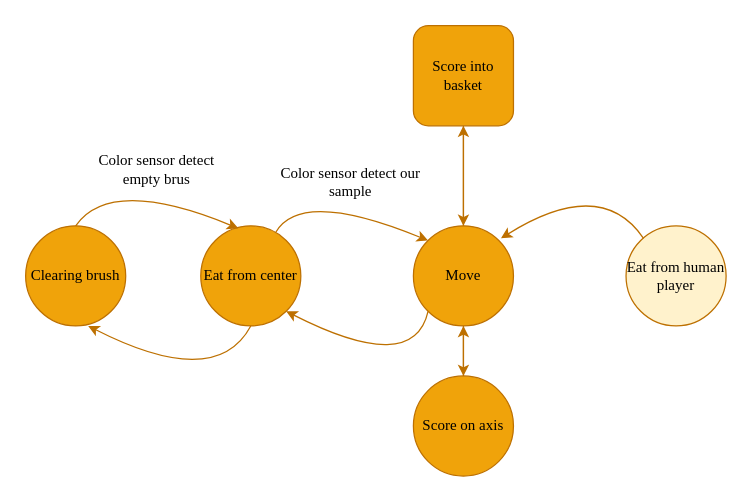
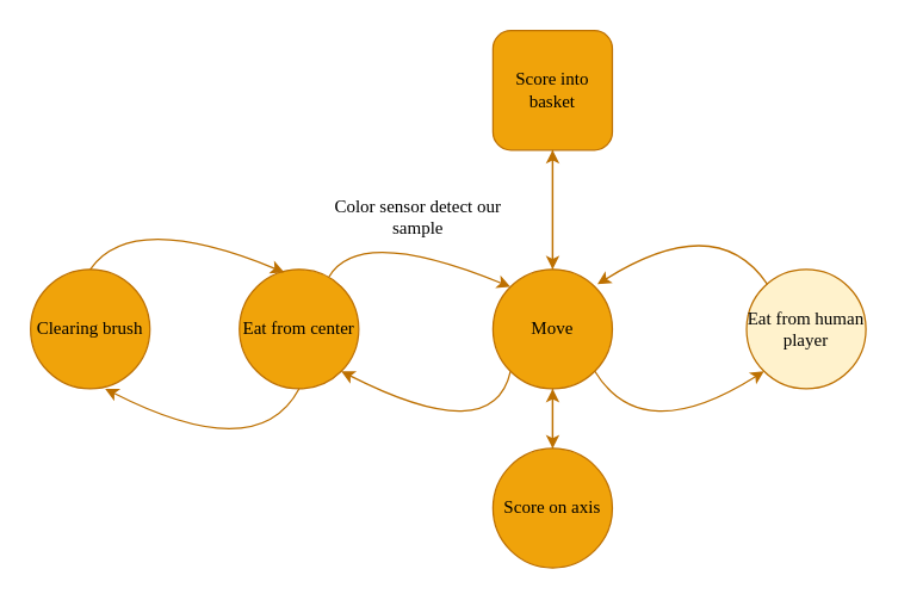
  <mxCell id="0" />
  <mxCell id="1" parent="0" />
  <mxCell id="2" value="Eat from center" style="ellipse;whiteSpace=wrap;html=1;aspect=fixed;fillColor=#f0a30a;strokeColor=#BD7000;fontColor=#000000;fontFamily=Comic Sans MS;" vertex="1" parent="1"><mxGeometry x="160" y="180" width="80" height="80" as="geometry" /></mxCell>
  <mxCell id="3" style="edgeStyle=orthogonalEdgeStyle;rounded=0;orthogonalLoop=1;jettySize=auto;html=1;entryX=0.5;entryY=0;entryDx=0;entryDy=0;fillColor=#f0a30a;strokeColor=#BD7000;fontFamily=Comic Sans MS;" edge="1" parent="1" source="4" target="10"><mxGeometry relative="1" as="geometry" /></mxCell>
  <mxCell id="4" value="Score into basket" style="whiteSpace=wrap;html=1;aspect=fixed;fillColor=#f0a30a;strokeColor=#BD7000;fontColor=#000000;fontFamily=Comic Sans MS;rounded=1;" vertex="1" parent="1"><mxGeometry x="330" y="20" width="80" height="80" as="geometry" /></mxCell>
  <mxCell id="5" value="Eat from human player" style="ellipse;whiteSpace=wrap;html=1;aspect=fixed;fillColor=#fff2cc;strokeColor=#BD7000;fontColor=#000000;fontFamily=Comic Sans MS;" vertex="1" parent="1"><mxGeometry x="500" y="180" width="80" height="80" as="geometry" /></mxCell>
  <mxCell id="6" style="edgeStyle=orthogonalEdgeStyle;rounded=0;orthogonalLoop=1;jettySize=auto;html=1;fillColor=#f0a30a;strokeColor=#BD7000;fontFamily=Comic Sans MS;" edge="1" parent="1" source="7" target="10"><mxGeometry relative="1" as="geometry" /></mxCell>
  <mxCell id="7" value="Score on axis" style="ellipse;whiteSpace=wrap;html=1;aspect=fixed;fillColor=#f0a30a;strokeColor=#BD7000;fontColor=#000000;fontFamily=Comic Sans MS;" vertex="1" parent="1"><mxGeometry x="330" y="300" width="80" height="80" as="geometry" /></mxCell>
  <mxCell id="8" style="edgeStyle=orthogonalEdgeStyle;rounded=0;orthogonalLoop=1;jettySize=auto;html=1;fillColor=#f0a30a;strokeColor=#BD7000;fontFamily=Comic Sans MS;" edge="1" parent="1" source="10" target="4"><mxGeometry relative="1" as="geometry" /></mxCell>
  <mxCell id="9" style="edgeStyle=orthogonalEdgeStyle;rounded=0;orthogonalLoop=1;jettySize=auto;html=1;entryX=0.5;entryY=0;entryDx=0;entryDy=0;fillColor=#f0a30a;strokeColor=#BD7000;fontFamily=Comic Sans MS;" edge="1" parent="1" source="10" target="7"><mxGeometry relative="1" as="geometry" /></mxCell>
  <mxCell id="10" value="Move" style="ellipse;whiteSpace=wrap;html=1;aspect=fixed;fillColor=#f0a30a;strokeColor=#BD7000;fontColor=#000000;fontFamily=Comic Sans MS;" vertex="1" parent="1"><mxGeometry x="330" y="180" width="80" height="80" as="geometry" /></mxCell>
  <mxCell id="11" value="" style="curved=1;endArrow=classic;html=1;rounded=0;entryX=0;entryY=0;entryDx=0;entryDy=0;fillColor=#f0a30a;strokeColor=#BD7000;fontFamily=Comic Sans MS;" edge="1" parent="1" source="2" target="10"><mxGeometry width="50" height="50" relative="1" as="geometry"><mxPoint x="240" y="220" as="sourcePoint" /><mxPoint x="290" y="170" as="targetPoint" /><Array as="points"><mxPoint x="240" y="150" /></Array></mxGeometry></mxCell>
  <mxCell id="12" value="" style="curved=1;endArrow=classic;html=1;rounded=0;entryX=1;entryY=1;entryDx=0;entryDy=0;exitX=0;exitY=1;exitDx=0;exitDy=0;fillColor=#f0a30a;strokeColor=#BD7000;fontFamily=Comic Sans MS;" edge="1" parent="1" source="10" target="2"><mxGeometry width="50" height="50" relative="1" as="geometry"><mxPoint x="280" y="300" as="sourcePoint" /><mxPoint x="330" y="250" as="targetPoint" /><Array as="points"><mxPoint x="330" y="300" /></Array></mxGeometry></mxCell>
  <mxCell id="13" value="" style="curved=1;endArrow=classic;html=1;rounded=0;entryX=1;entryY=1;entryDx=0;entryDy=0;exitX=0;exitY=1;exitDx=0;exitDy=0;fillColor=#f0a30a;strokeColor=#BD7000;fontFamily=Comic Sans MS;" edge="1" parent="1"><mxGeometry width="50" height="50" relative="1" as="geometry"><mxPoint x="514" y="190" as="sourcePoint" /><mxPoint x="400" y="190" as="targetPoint" /><Array as="points"><mxPoint x="480" y="140" /></Array></mxGeometry></mxCell>
+ <mxCell id="14" value="" style="curved=1;endArrow=classic;html=1;rounded=0;entryX=0;entryY=1;entryDx=0;entryDy=0;exitX=1;exitY=1;exitDx=0;exitDy=0;fillColor=#f0a30a;strokeColor=#BD7000;fontFamily=Comic Sans MS;" edge="1" parent="1" source="10" target="5"><mxGeometry width="50" height="50" relative="1" as="geometry"><mxPoint x="390" y="295" as="sourcePoint" /><mxPoint x="512" y="302" as="targetPoint" /><Array as="points"><mxPoint x="430" y="300" /></Array></mxGeometry></mxCell>
  <mxCell id="15" value="Color sensor detect our sample" style="text;html=1;align=center;verticalAlign=middle;whiteSpace=wrap;rounded=0;fontFamily=Comic Sans MS;" vertex="1" parent="1"><mxGeometry x="220" y="130" width="120" height="30" as="geometry" /></mxCell>
  <mxCell id="16" value="Clearing brush" style="ellipse;whiteSpace=wrap;html=1;aspect=fixed;fillColor=#f0a30a;strokeColor=#BD7000;fontColor=#000000;fontFamily=Comic Sans MS;" vertex="1" parent="1"><mxGeometry x="20" y="180" width="80" height="80" as="geometry" /></mxCell>
  <mxCell id="17" value="" style="curved=1;endArrow=classic;html=1;rounded=0;entryX=1;entryY=1;entryDx=0;entryDy=0;exitX=0.5;exitY=1;exitDx=0;exitDy=0;fillColor=#f0a30a;strokeColor=#BD7000;fontFamily=Comic Sans MS;" edge="1" parent="1" source="2"><mxGeometry width="50" height="50" relative="1" as="geometry"><mxPoint x="184" y="260" as="sourcePoint" /><mxPoint x="70" y="260" as="targetPoint" /><Array as="points"><mxPoint x="172" y="312" /></Array></mxGeometry></mxCell>
  <mxCell id="18" value="" style="curved=1;endArrow=classic;html=1;rounded=0;entryX=0;entryY=0;entryDx=0;entryDy=0;exitX=0.5;exitY=0;exitDx=0;exitDy=0;fillColor=#f0a30a;strokeColor=#BD7000;fontFamily=Comic Sans MS;" edge="1" parent="1" source="16"><mxGeometry width="50" height="50" relative="1" as="geometry"><mxPoint x="68" y="175" as="sourcePoint" /><mxPoint x="190" y="182" as="targetPoint" /><Array as="points"><mxPoint x="88" y="140" /></Array></mxGeometry></mxCell>
- <mxCell id="19" value="Color sensor detect empty brus" style="text;html=1;align=center;verticalAlign=middle;whiteSpace=wrap;rounded=0;fontFamily=Comic Sans MS;" vertex="1" parent="1"><mxGeometry x="70" y="120" width="110" height="30" as="geometry" /></mxCell>
